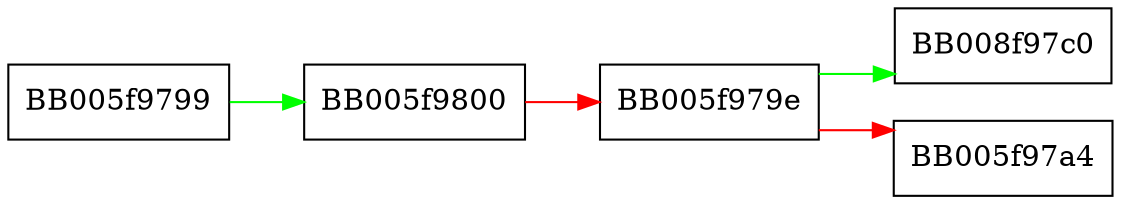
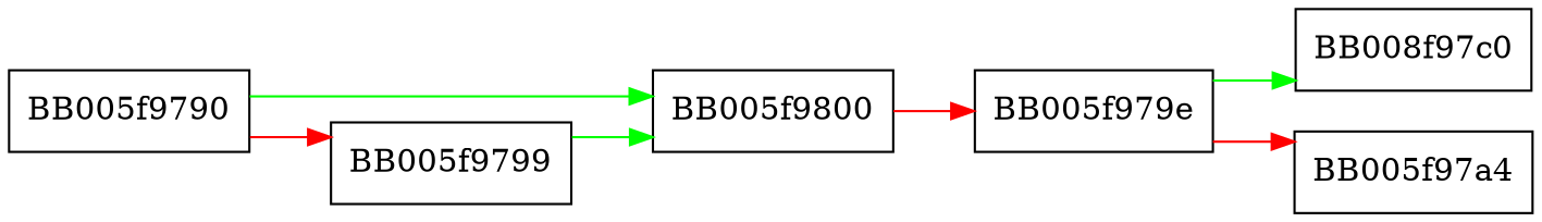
  digraph {
    rankdir=LR
    splines=ortho
    node [shape=box]
    edge [color=green]
+   BB005f9790
    BB005f9800
    BB005f9799
    BB005f979e
    n5 [label=BB008f97c0]
    BB005f97a4
+   BB005f9790 -> BB005f9800
+   BB005f9790 -> BB005f9799 [color=red]
    BB005f9800 -> BB005f979e [color=red]
    BB005f9799 -> BB005f9800
    BB005f979e -> n5
    BB005f979e -> BB005f97a4 [color=red]
  }
